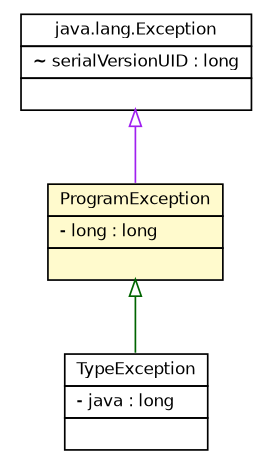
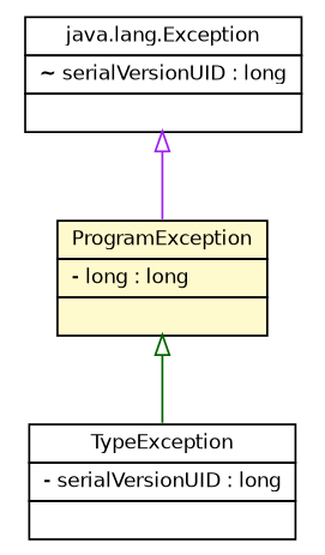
  digraph {
    nodesep=0.25
    ranksep=0.5
    node [fontcolor=black fontname=Helvetica fontsize=10.0 shape=plaintext]
    edge [arrowtail=empty dir=back fontname=Helvetica fontsize=10 headport=p labelfontname=Helvetica labelfontsize=10 tailport=p]
-   n1 [label=<<table title="model.programs.parsing.language.TypeException" border="0" cellborder="1" cellspacing="0" cellpadding="2" port="p" href="./TypeException.html"> 		<tr><td><table border="0" cellspacing="0" cellpadding="1"> <tr><td align="center" balign="center"> TypeException </td></tr> 		</table></td></tr> 		<tr><td><table border="0" cellspacing="0" cellpadding="1"> <tr><td align="left" balign="left"> - java : long </td></tr> 		</table></td></tr> 		<tr><td><table border="0" cellspacing="0" cellpadding="1"> <tr><td align="left" balign="left">  </td></tr> 		</table></td></tr> 		</table>>]
+   n1 [label=<<table title="model.programs.parsing.language.TypeException" border="0" cellborder="1" cellspacing="0" cellpadding="2" port="p" href="./TypeException.html"> 		<tr><td><table border="0" cellspacing="0" cellpadding="1"> <tr><td align="center" balign="center"> TypeException </td></tr> 		</table></td></tr> 		<tr><td><table border="0" cellspacing="0" cellpadding="1"> <tr><td align="left" balign="left"> - serialVersionUID : long </td></tr> 		</table></td></tr> 		<tr><td><table border="0" cellspacing="0" cellpadding="1"> <tr><td align="left" balign="left">  </td></tr> 		</table></td></tr> 		</table>>]
    n2 [label=<<table title="model.programs.parsing.language.ProgramException" border="0" cellborder="1" cellspacing="0" cellpadding="2" port="p" bgcolor="lemonChiffon" href="./ProgramException.html"> 		<tr><td><table border="0" cellspacing="0" cellpadding="1"> <tr><td align="center" balign="center"> ProgramException </td></tr> 		</table></td></tr> 		<tr><td><table border="0" cellspacing="0" cellpadding="1"> <tr><td align="left" balign="left"> - long : long </td></tr> 		</table></td></tr> 		<tr><td><table border="0" cellspacing="0" cellpadding="1"> <tr><td align="left" balign="left">  </td></tr> 		</table></td></tr> 		</table>>]
    n3 [label=<<table title="java.lang.Exception" border="0" cellborder="1" cellspacing="0" cellpadding="2" port="p" href="http://java.sun.com/j2se/1.4.2/docs/api/java/lang/Exception.html"> 		<tr><td><table border="0" cellspacing="0" cellpadding="1"> <tr><td align="center" balign="center"> java.lang.Exception </td></tr> 		</table></td></tr> 		<tr><td><table border="0" cellspacing="0" cellpadding="1"> <tr><td align="left" balign="left"> ~ serialVersionUID : long </td></tr> 		</table></td></tr> 		<tr><td><table border="0" cellspacing="0" cellpadding="1"> <tr><td align="left" balign="left">  </td></tr> 		</table></td></tr> 		</table>>]
    n2 -> n1 [color=darkgreen]
    n3 -> n2 [color=purple]
  }
